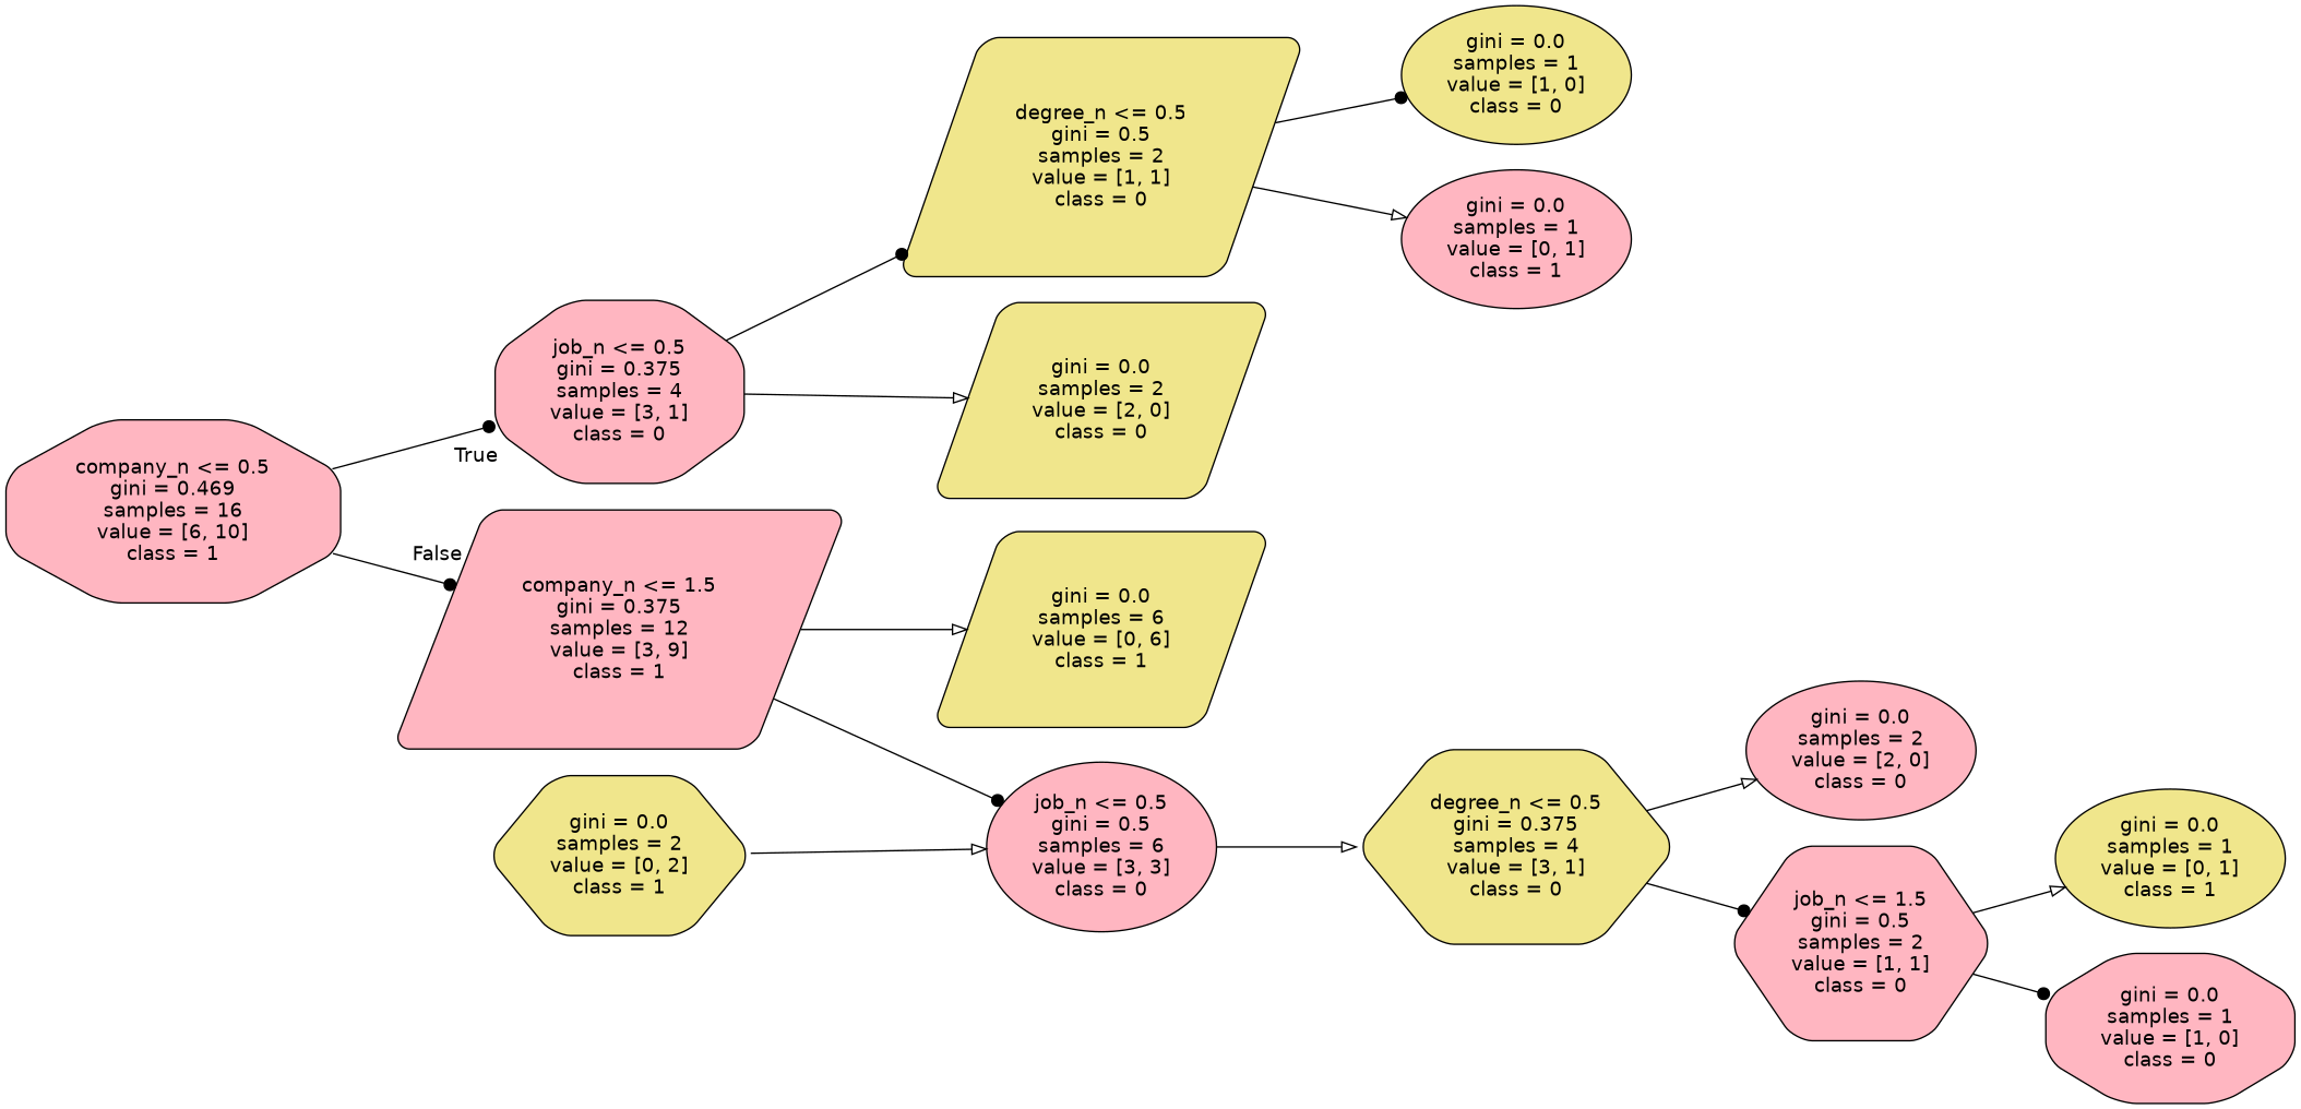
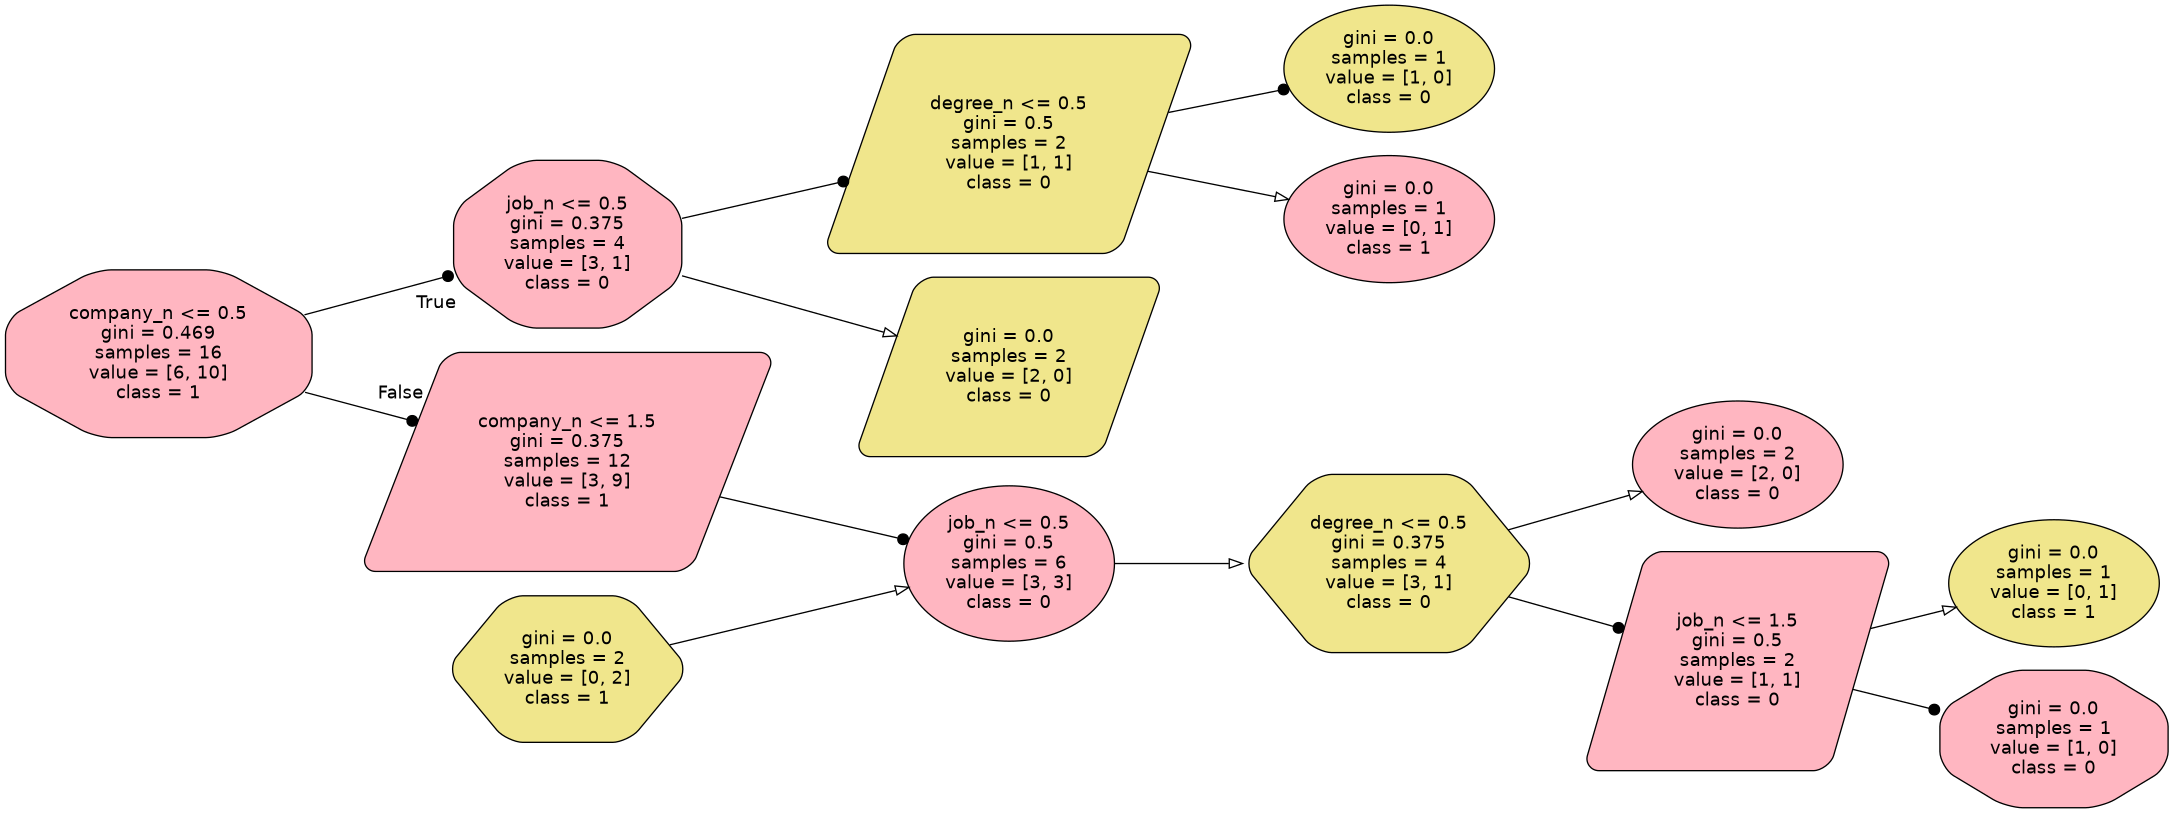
  digraph {
    rankdir=LR
    node [color=black fillcolor=lightpink fontname=helvetica shape=parallelogram style="filled, rounded"]
    edge [arrowhead=dot fontname=helvetica]
    n1 [label="company_n <= 0.5\ngini = 0.469\nsamples = 16\nvalue = [6, 10]\nclass = 1" shape=octagon]
    n2 [label="job_n <= 0.5\ngini = 0.375\nsamples = 4\nvalue = [3, 1]\nclass = 0" shape=octagon]
    n3 [label="company_n <= 1.5\ngini = 0.375\nsamples = 12\nvalue = [3, 9]\nclass = 1"]
    n4 [fillcolor=khaki label="degree_n <= 0.5\ngini = 0.5\nsamples = 2\nvalue = [1, 1]\nclass = 0"]
    n5 [fillcolor=khaki label="gini = 0.0\nsamples = 2\nvalue = [2, 0]\nclass = 0"]
-   n6 [fillcolor=khaki label="gini = 0.0\nsamples = 6\nvalue = [0, 6]\nclass = 1"]
    n7 [label="job_n <= 0.5\ngini = 0.5\nsamples = 6\nvalue = [3, 3]\nclass = 0" shape=ellipse]
    n8 [fillcolor=khaki label="gini = 0.0\nsamples = 1\nvalue = [1, 0]\nclass = 0" shape=ellipse]
    n9 [label="gini = 0.0\nsamples = 1\nvalue = [0, 1]\nclass = 1" shape=ellipse]
    n10 [fillcolor=khaki label="degree_n <= 0.5\ngini = 0.375\nsamples = 4\nvalue = [3, 1]\nclass = 0" shape=hexagon]
    n11 [fillcolor=khaki label="gini = 0.0\nsamples = 2\nvalue = [0, 2]\nclass = 1" shape=hexagon]
    n12 [label="gini = 0.0\nsamples = 2\nvalue = [2, 0]\nclass = 0" shape=ellipse]
-   n13 [label="job_n <= 1.5\ngini = 0.5\nsamples = 2\nvalue = [1, 1]\nclass = 0" shape=hexagon]
+   n13 [label="job_n <= 1.5\ngini = 0.5\nsamples = 2\nvalue = [1, 1]\nclass = 0"]
    n14 [fillcolor=khaki label="gini = 0.0\nsamples = 1\nvalue = [0, 1]\nclass = 1" shape=ellipse]
    n15 [label="gini = 0.0\nsamples = 1\nvalue = [1, 0]\nclass = 0" shape=octagon]
    n1 -> n2 [headlabel=True labelangle=45 labeldistance=2.5]
    n1 -> n3 [headlabel=False labelangle=-45 labeldistance=2.5]
    n2 -> n4
    n2 -> n5 [arrowhead=onormal]
-   n3 -> n6 [arrowhead=onormal]
    n3 -> n7
    n4 -> n8
    n4 -> n9 [arrowhead=onormal]
    n7 -> n10 [arrowhead=onormal]
    n10 -> n12 [arrowhead=onormal]
    n10 -> n13
    n11 -> n7 [arrowhead=onormal]
    n13 -> n14 [arrowhead=onormal]
    n13 -> n15
  }
